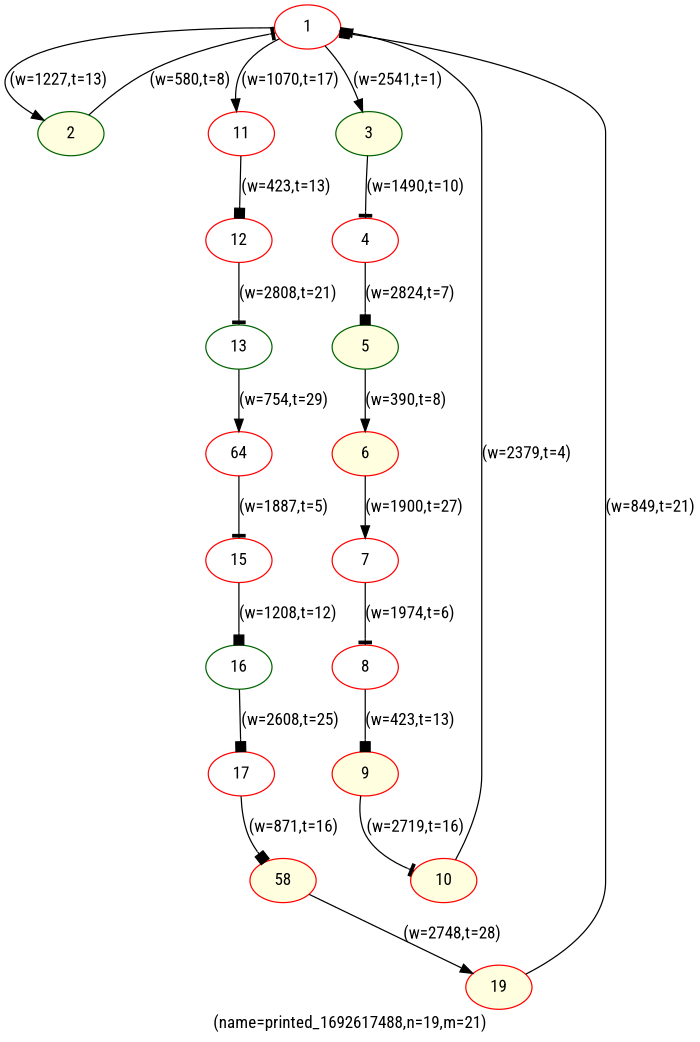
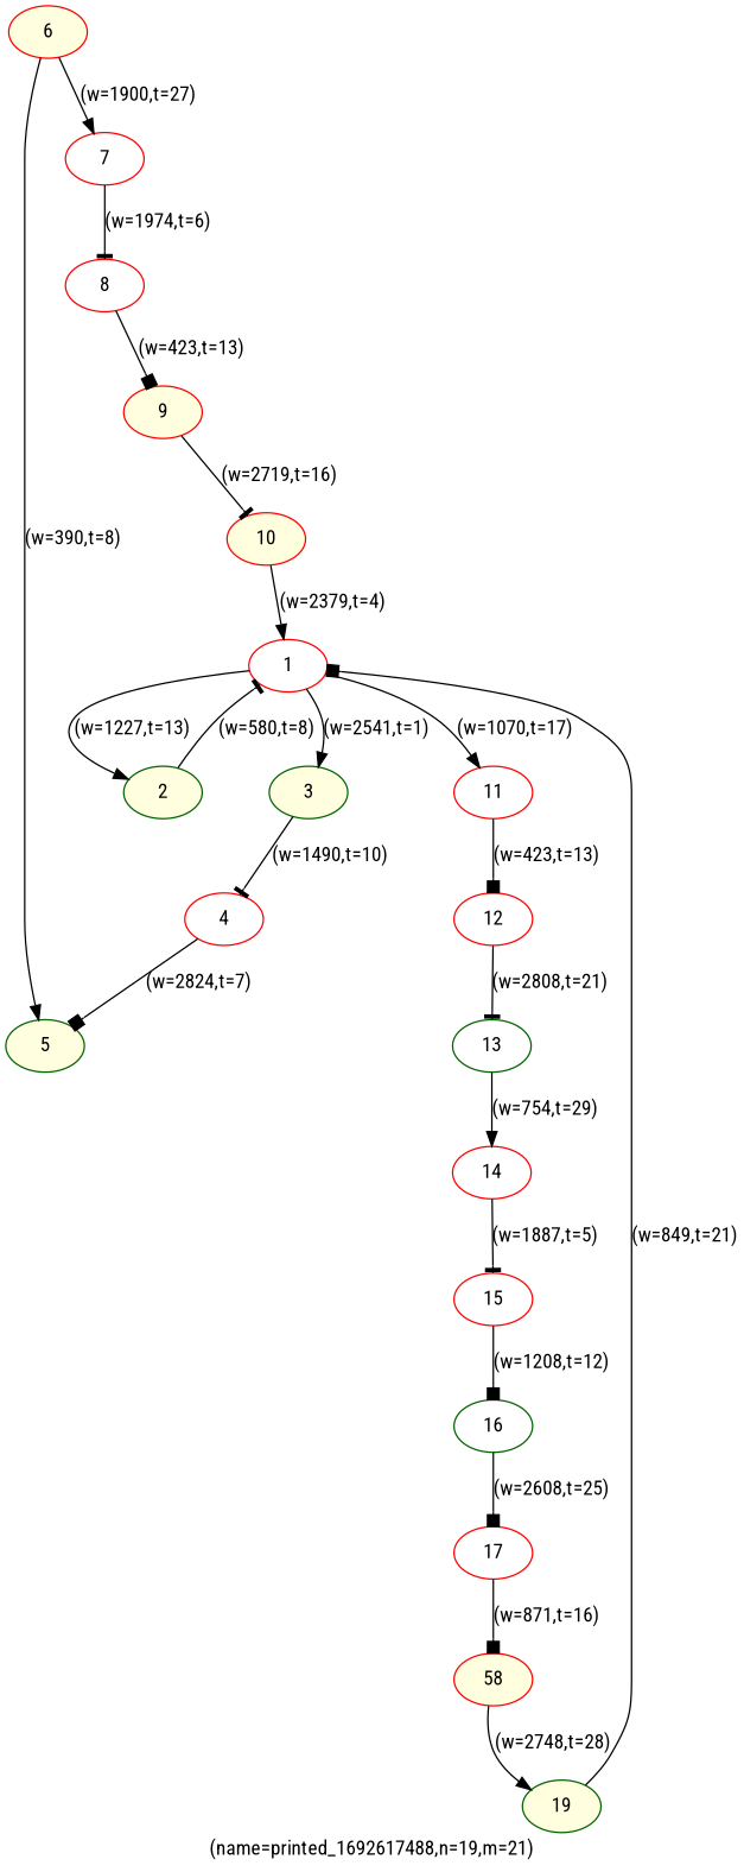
  digraph {
    fontname="Roboto Condensed"
    label="(name=printed_1692617488,n=19,m=21)"
    node [color=red fillcolor=white fontname="Roboto Condensed" style=filled]
    edge [arrowhead=normal fontname="Roboto Condensed"]
    n1 [label=1]
    n2 [color=darkgreen fillcolor=lightyellow label=2]
    n3 [color=darkgreen fillcolor=lightyellow label=3]
    n4 [label=11]
    n5 [label=4]
    n6 [label=12]
    n7 [color=darkgreen fillcolor=lightyellow label=5]
    n8 [fillcolor=lightyellow label=6]
    n9 [label=7]
    n10 [label=8]
    n11 [fillcolor=lightyellow label=9]
    n12 [fillcolor=lightyellow label=10]
    n13 [color=darkgreen label=13]
-   n14 [label=64]
+   n14 [label=14]
    n15 [label=15]
    n16 [color=darkgreen label=16]
    n17 [label=17]
    n18 [fillcolor=lightyellow label=58]
-   n19 [fillcolor=lightyellow label=19]
+   n19 [color=darkgreen fillcolor=lightyellow label=19]
    n1 -> n2 [label="(w=1227,t=13)"]
    n1 -> n3 [label="(w=2541,t=1)"]
    n1 -> n4 [label="(w=1070,t=17)"]
    n2 -> n1 [arrowhead=tee label="(w=580,t=8)"]
    n3 -> n5 [arrowhead=tee label="(w=1490,t=10)"]
    n4 -> n6 [arrowhead=box label="(w=423,t=13)"]
    n5 -> n7 [arrowhead=box label="(w=2824,t=7)"]
    n6 -> n13 [arrowhead=tee label="(w=2808,t=21)"]
-   n7 -> n8 [label="(w=390,t=8)"]
+   n8 -> n7 [label="(w=390,t=8)"]
    n8 -> n9 [label="(w=1900,t=27)"]
    n9 -> n10 [arrowhead=tee label="(w=1974,t=6)"]
    n10 -> n11 [arrowhead=box label="(w=423,t=13)"]
    n11 -> n12 [arrowhead=tee label="(w=2719,t=16)"]
    n12 -> n1 [label="(w=2379,t=4)"]
    n13 -> n14 [label="(w=754,t=29)"]
    n14 -> n15 [arrowhead=tee label="(w=1887,t=5)"]
    n15 -> n16 [arrowhead=box label="(w=1208,t=12)"]
    n16 -> n17 [arrowhead=box label="(w=2608,t=25)"]
    n17 -> n18 [arrowhead=box label="(w=871,t=16)"]
    n18 -> n19 [label="(w=2748,t=28)"]
    n19 -> n1 [arrowhead=box label="(w=849,t=21)"]
  }
